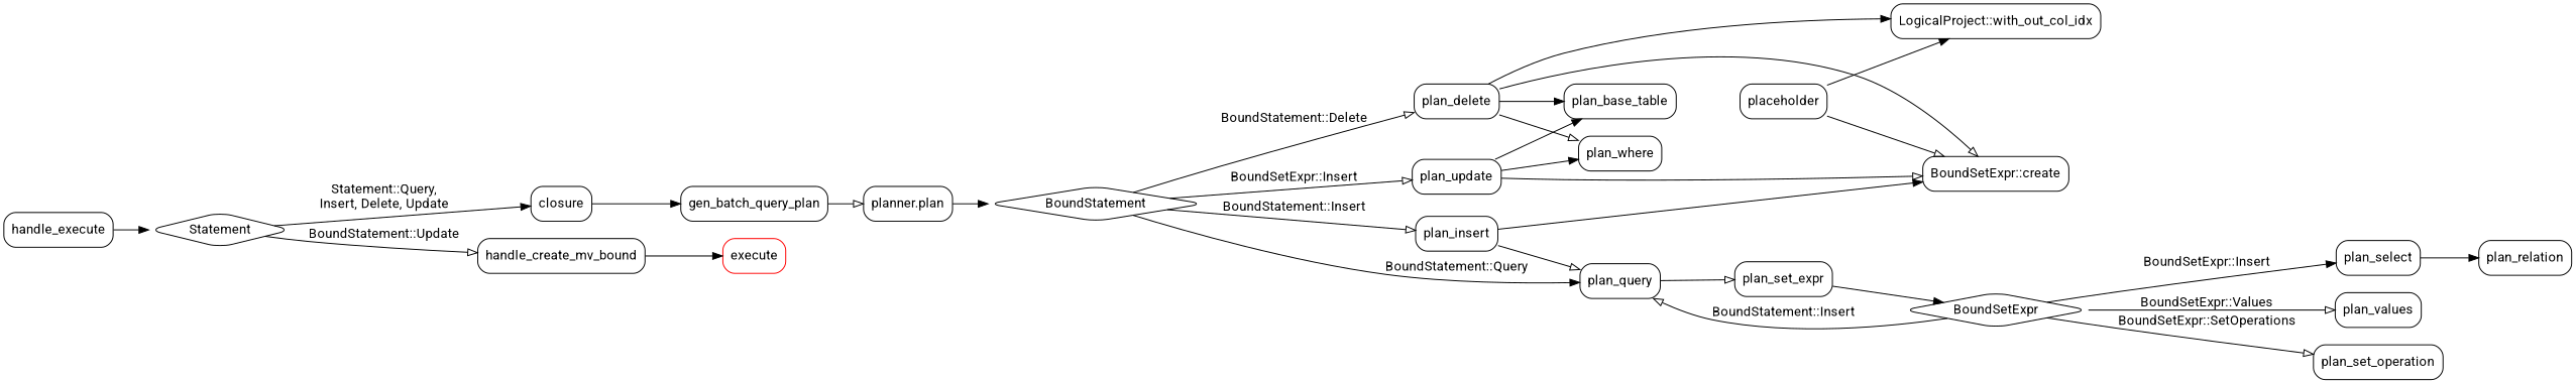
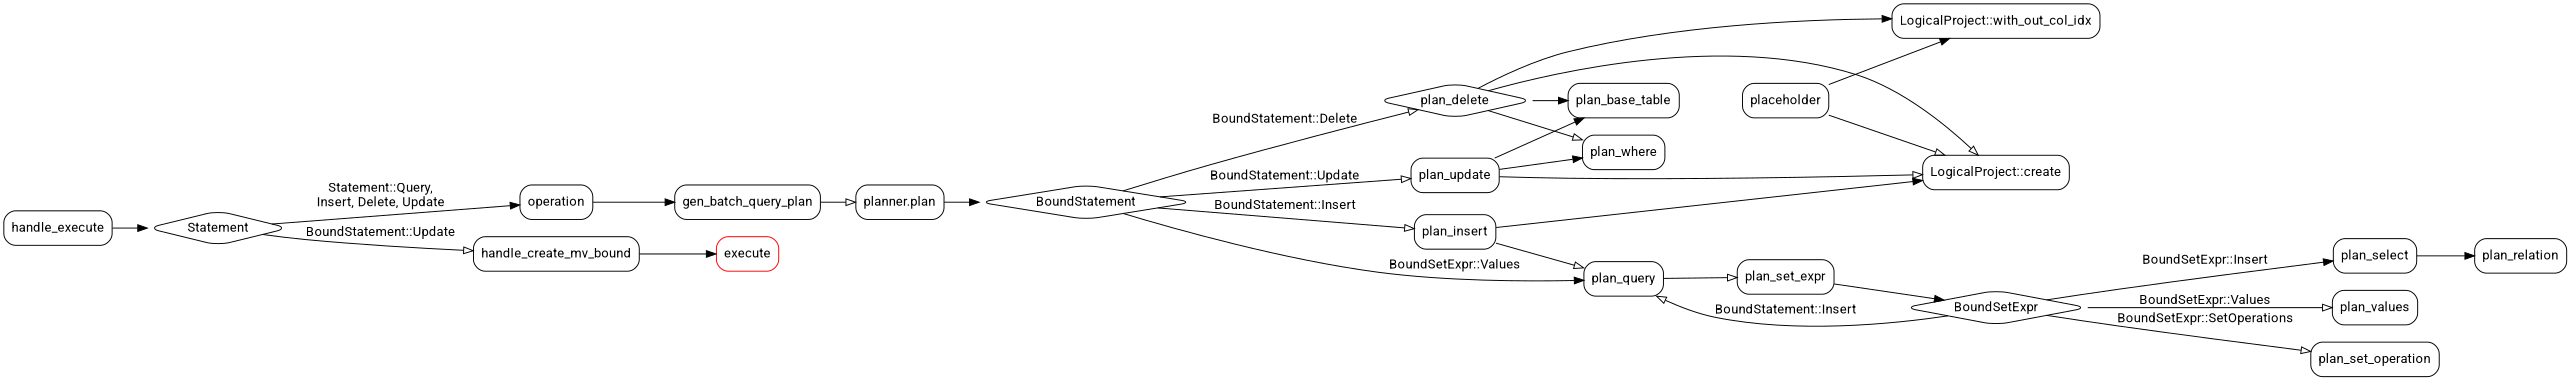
  digraph {
    fontname=Roboto
    newrank=true
    rankdir=LR
    node [fontname=Roboto shape=box style=rounded]
    edge [fontname=Roboto arrowhead=normal]
    plan_where
    plan_base_table
    placeholder
    Statement [shape=diamond]
-   closure
+   closure [label=operation]
    handle_create_mv_bound
    handle_execute
    gen_batch_query_plan
    execute [color=red]
    "planner.plan"
    BoundStatement [shape=diamond]
    plan_query
    plan_insert
-   plan_delete
+   plan_delete [shape=diamond]
    plan_update
    plan_set_expr
-   "LogicalProject::create" [label="BoundSetExpr::create"]
+   "LogicalProject::create"
    "LogicalProject::with_out_col_idx"
    BoundSetExpr [shape=diamond]
    plan_select
    plan_values
    plan_set_operation
    plan_relation
    subgraph sub_1 {
      rank=same
      plan_where
      plan_base_table
    }
    subgraph sub_2 {
      rank=same
      plan_where
      plan_base_table
    }
    plan_base_table -> placeholder [style=invis arrowhead=""]
    placeholder -> "LogicalProject::create" [arrowhead=onormal]
    placeholder -> "LogicalProject::with_out_col_idx"
    Statement -> closure [label="Statement::Query,\nInsert, Delete, Update"]
    Statement -> handle_create_mv_bound [arrowhead=onormal label="BoundStatement::Update"]
    closure -> gen_batch_query_plan
    handle_create_mv_bound -> execute
    handle_execute -> Statement
    gen_batch_query_plan -> "planner.plan" [arrowhead=onormal]
    "planner.plan" -> BoundStatement
-   BoundStatement -> plan_query [label="BoundStatement::Query"]
+   BoundStatement -> plan_query [label="BoundSetExpr::Values"]
    BoundStatement -> plan_insert [arrowhead=onormal label="BoundStatement::Insert"]
    BoundStatement -> plan_delete [arrowhead=onormal label="BoundStatement::Delete"]
-   BoundStatement -> plan_update [arrowhead=onormal label="BoundSetExpr::Insert"]
+   BoundStatement -> plan_update [arrowhead=onormal label="BoundStatement::Update"]
    plan_query -> plan_set_expr [arrowhead=onormal]
    plan_insert -> plan_query [arrowhead=onormal]
    plan_insert -> "LogicalProject::create"
    plan_delete -> plan_where [arrowhead=onormal]
    plan_delete -> plan_base_table
    plan_delete -> "LogicalProject::create" [arrowhead=onormal]
    plan_delete -> "LogicalProject::with_out_col_idx"
    plan_update -> plan_where
    plan_update -> plan_base_table
    plan_update -> "LogicalProject::create" [arrowhead=onormal]
    plan_set_expr -> BoundSetExpr
    BoundSetExpr -> plan_query [arrowhead=onormal label="BoundStatement::Insert"]
    BoundSetExpr -> plan_select [label="BoundSetExpr::Insert"]
    BoundSetExpr -> plan_values [arrowhead=onormal label="BoundSetExpr::Values"]
    BoundSetExpr -> plan_set_operation [arrowhead=onormal label="BoundSetExpr::SetOperations"]
    plan_select -> plan_relation
  }
